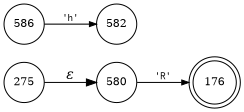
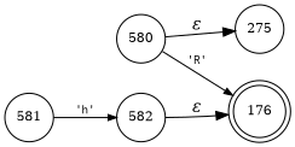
  digraph {
    rankdir=LR
    node [fixedsize=true fontsize=11 shape=circle peripheries=1]
    edge [fontname=Courier]
    n1 [label=176 shape=doublecircle width=.6 peripheries=""]
    n2 [label=580 width=.55]
-   n3 [label=586 width=.55]
+   n3 [label=581 width=.55]
    n4 [label=582 width=.55]
    n5 [label=275 width=.55]
    n2 -> n1 [arrowhead=normal arrowsize=.7 fontsize=11 label="'R'"]
    n3 -> n4 [arrowhead=normal arrowsize=.7 fontsize=11 label="'h'"]
-   n5 -> n2 [fontname="Times-Italic" label="&epsilon;"]
+   n4 -> n1 [fontname="Times-Italic" label="&epsilon;"]
+   n2 -> n5 [fontname="Times-Italic" label="&epsilon;"]
  }
